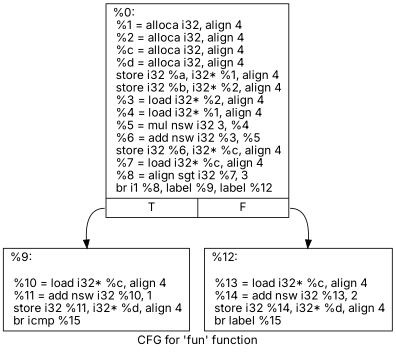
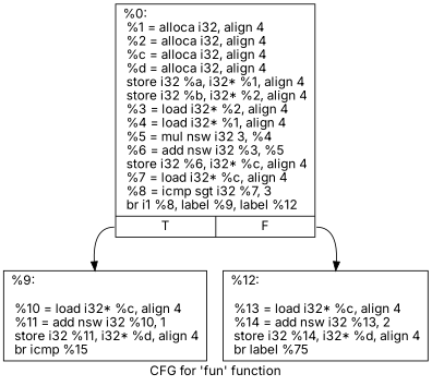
  digraph {
    fontname=Inter
    label="CFG for 'fun' function"
    node [fontname=Inter shape=record]
    edge [fontname=Inter]
-   n1 [label="{%0:\l  %1 = alloca i32, align 4\l  %2 = alloca i32, align 4\l  %c = alloca i32, align 4\l  %d = alloca i32, align 4\l  store i32 %a, i32* %1, align 4\l  store i32 %b, i32* %2, align 4\l  %3 = load i32* %2, align 4\l  %4 = load i32* %1, align 4\l  %5 = mul nsw i32 3, %4\l  %6 = add nsw i32 %3, %5\l  store i32 %6, i32* %c, align 4\l  %7 = load i32* %c, align 4\l  %8 = align sgt i32 %7, 3\l  br i1 %8, label %9, label %12\l|{<s0>T|<s1>F}}"]
+   n1 [label="{%0:\l  %1 = alloca i32, align 4\l  %2 = alloca i32, align 4\l  %c = alloca i32, align 4\l  %d = alloca i32, align 4\l  store i32 %a, i32* %1, align 4\l  store i32 %b, i32* %2, align 4\l  %3 = load i32* %2, align 4\l  %4 = load i32* %1, align 4\l  %5 = mul nsw i32 3, %4\l  %6 = add nsw i32 %3, %5\l  store i32 %6, i32* %c, align 4\l  %7 = load i32* %c, align 4\l  %8 = icmp sgt i32 %7, 3\l  br i1 %8, label %9, label %12\l|{<s0>T|<s1>F}}"]
    n2 [label="{%9:\l\l  %10 = load i32* %c, align 4\l  %11 = add nsw i32 %10, 1\l  store i32 %11, i32* %d, align 4\l  br icmp %15\l}"]
-   n3 [label="{%12:\l\l  %13 = load i32* %c, align 4\l  %14 = add nsw i32 %13, 2\l  store i32 %14, i32* %d, align 4\l  br label %15\l}"]
+   n3 [label="{%12:\l\l  %13 = load i32* %c, align 4\l  %14 = add nsw i32 %13, 2\l  store i32 %14, i32* %d, align 4\l  br label %75\l}"]
    n1 -> n2 [tailport=s0]
    n1 -> n3 [tailport=s1]
  }
